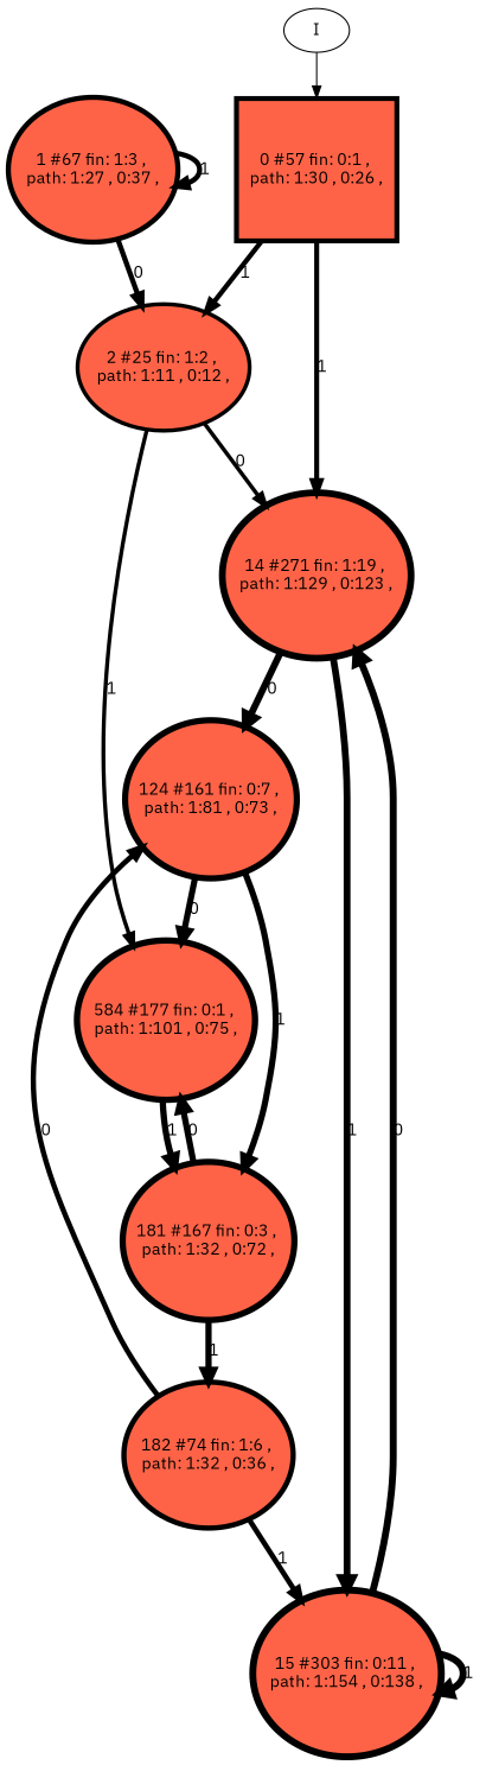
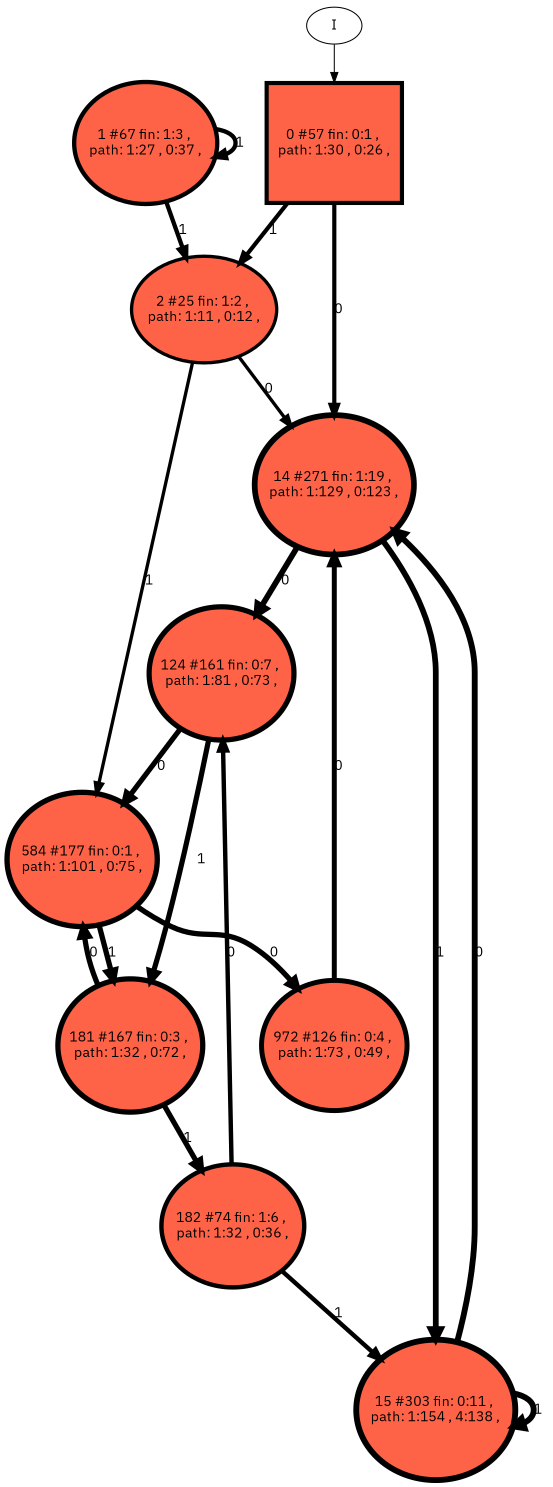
  digraph {
    fontname="IBM Plex Sans"
    node [fillcolor=tomato fontname="IBM Plex Sans" style=filled]
    edge [fontname="IBM Plex Sans" penwidth=4.06044]
    n1 [height=1.62145 label="0 #57 fin: 0:1 , \n path: 1:30 , 0:26 , " penwidth=4.06044 shape=box width=1.62145]
    n2 [height=1.88795 label="14 #271 fin: 1:19 , \n path: 1:129 , 0:123 , " penwidth=5.6058 width=1.88795]
    n3 [height=1.44882 label="2 #25 fin: 1:2 , \n path: 1:11 , 0:12 , " penwidth=3.2581 width=1.44882]
    n4 [height=1.6524 label="1 #67 fin: 1:3 , \n path: 1:27 , 0:37 , " penwidth=4.21951 width=1.6524]
-   n5 [height=1.90465 label="15 #303 fin: 0:11 , \n path: 1:154 , 0:138 , " penwidth=5.71703 width=1.90465]
+   n5 [height=1.90465 label="15 #303 fin: 0:11 , \n path: 1:154 , 4:138 , " penwidth=5.71703 width=1.90465]
    n6 [height=1.80625 label="124 #161 fin: 0:7 , \n path: 1:81 , 0:73 , " penwidth=5.0876 width=1.80625]
    I [fillcolor="" style=""]
    n8 [height=1.82161 label="584 #177 fin: 0:1 , \n path: 1:101 , 0:75 , " penwidth=5.18178 width=1.82161]
    n9 [height=1.81221 label="181 #167 fin: 0:3 , \n path: 1:32 , 0:72 , " penwidth=5.12396 width=1.81221]
+   n10 [height=1.76545 label="972 #126 fin: 0:4 , \n path: 1:73 , 0:49 , " penwidth=4.84419 width=1.76545]
    n11 [height=1.671 label="182 #74 fin: 1:6 , \n path: 1:32 , 0:36 , " penwidth=4.31749 width=1.671]
-   n1 -> n2 [label="1 "]
+   n1 -> n2 [label="0 "]
    n1 -> n3 [label="1 "]
    n2 -> n5 [label="1 " penwidth=5.6058]
    n2 -> n6 [label="0 " penwidth=5.6058]
    n3 -> n2 [label="0 " penwidth=3.2581]
    n3 -> n8 [label="1 " penwidth=3.2581]
-   n4 -> n3 [label="0 " penwidth=4.21951]
+   n4 -> n3 [label="1 " penwidth=4.21951]
    n4 -> n4 [label="1 " penwidth=4.21951]
    n5 -> n2 [label="0 " penwidth=5.71703]
    n5 -> n5 [label="1 " penwidth=5.71703]
    n6 -> n8 [label="0 " penwidth=5.0876]
    n6 -> n9 [label="1 " penwidth=5.0876]
    I -> n1 [penwidth=""]
    n8 -> n9 [label="1 " penwidth=5.18178]
+   n8 -> n10 [label="0 " penwidth=5.18178]
    n9 -> n8 [label="0 " penwidth=5.12396]
    n9 -> n11 [label="1 " penwidth=5.12396]
+   n10 -> n2 [label="0 " penwidth=4.84419]
    n11 -> n5 [label="1 " penwidth=4.31749]
    n11 -> n6 [label="0 " penwidth=4.31749]
  }
